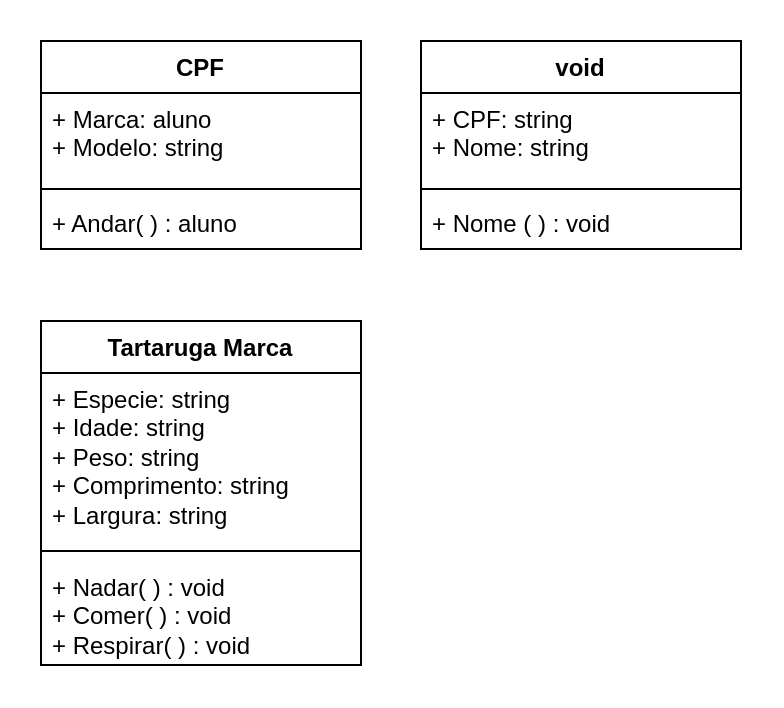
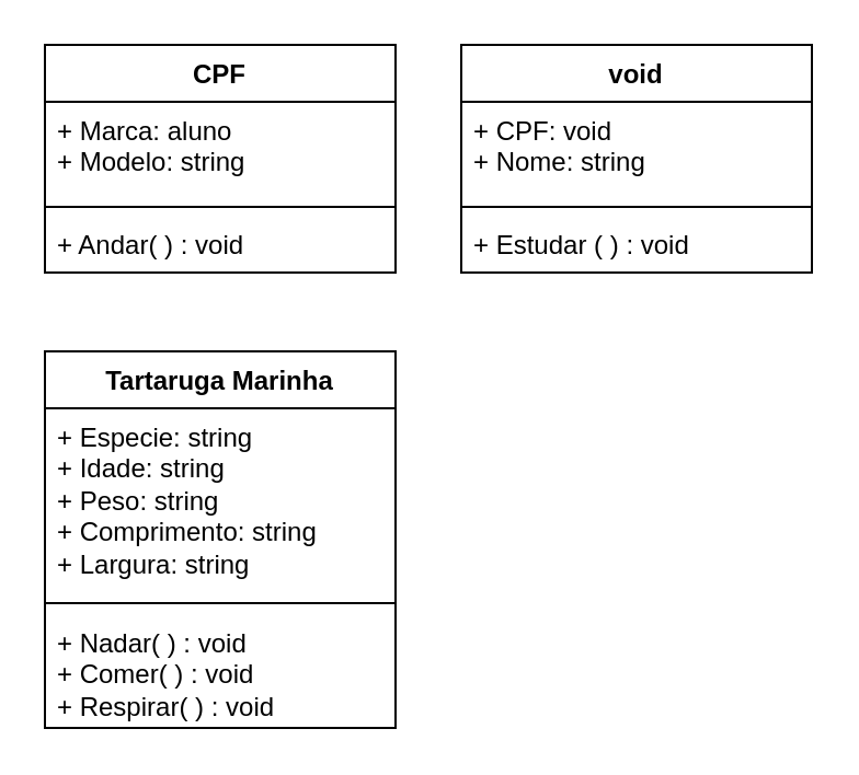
  <mxCell id="0" />
  <mxCell id="1" parent="0" />
  <mxCell id="2" value="void" style="swimlane;fontStyle=1;align=center;verticalAlign=top;childLayout=stackLayout;horizontal=1;startSize=26;horizontalStack=0;resizeParent=1;resizeParentMax=0;resizeLast=0;collapsible=1;marginBottom=0;whiteSpace=wrap;html=1;" parent="1" vertex="1"><mxGeometry x="210" y="20" width="160" height="104" as="geometry" /></mxCell>
- <mxCell id="3" value="+ CPF: string&lt;br&gt;+ Nome: string" style="text;strokeColor=none;fillColor=none;align=left;verticalAlign=top;spacingLeft=4;spacingRight=4;overflow=hidden;rotatable=0;points=[[0,0.5],[1,0.5]];portConstraint=eastwest;whiteSpace=wrap;html=1;" parent="2" vertex="1"><mxGeometry y="26" width="160" height="44" as="geometry" /></mxCell>
+ <mxCell id="3" value="+ CPF: void&lt;br&gt;+ Nome: string" style="text;strokeColor=none;fillColor=none;align=left;verticalAlign=top;spacingLeft=4;spacingRight=4;overflow=hidden;rotatable=0;points=[[0,0.5],[1,0.5]];portConstraint=eastwest;whiteSpace=wrap;html=1;" parent="2" vertex="1"><mxGeometry y="26" width="160" height="44" as="geometry" /></mxCell>
  <mxCell id="4" value="" style="line;strokeWidth=1;fillColor=none;align=left;verticalAlign=middle;spacingTop=-1;spacingLeft=3;spacingRight=3;rotatable=0;labelPosition=right;points=[];portConstraint=eastwest;strokeColor=inherit;" parent="2" vertex="1"><mxGeometry y="70" width="160" height="8" as="geometry" /></mxCell>
- <mxCell id="5" value="+ Nome ( ) : void" style="text;strokeColor=none;fillColor=none;align=left;verticalAlign=top;spacingLeft=4;spacingRight=4;overflow=hidden;rotatable=0;points=[[0,0.5],[1,0.5]];portConstraint=eastwest;whiteSpace=wrap;html=1;" parent="2" vertex="1"><mxGeometry y="78" width="160" height="26" as="geometry" /></mxCell>
+ <mxCell id="5" value="+ Estudar ( ) : void" style="text;strokeColor=none;fillColor=none;align=left;verticalAlign=top;spacingLeft=4;spacingRight=4;overflow=hidden;rotatable=0;points=[[0,0.5],[1,0.5]];portConstraint=eastwest;whiteSpace=wrap;html=1;" parent="2" vertex="1"><mxGeometry y="78" width="160" height="26" as="geometry" /></mxCell>
  <mxCell id="6" value="CPF" style="swimlane;fontStyle=1;align=center;verticalAlign=top;childLayout=stackLayout;horizontal=1;startSize=26;horizontalStack=0;resizeParent=1;resizeParentMax=0;resizeLast=0;collapsible=1;marginBottom=0;whiteSpace=wrap;html=1;" parent="1" vertex="1"><mxGeometry x="20" y="20" width="160" height="104" as="geometry" /></mxCell>
  <mxCell id="7" value="+ Marca: aluno&lt;br&gt;+ Modelo: string" style="text;strokeColor=none;fillColor=none;align=left;verticalAlign=top;spacingLeft=4;spacingRight=4;overflow=hidden;rotatable=0;points=[[0,0.5],[1,0.5]];portConstraint=eastwest;whiteSpace=wrap;html=1;" parent="6" vertex="1"><mxGeometry y="26" width="160" height="44" as="geometry" /></mxCell>
  <mxCell id="8" value="" style="line;strokeWidth=1;fillColor=none;align=left;verticalAlign=middle;spacingTop=-1;spacingLeft=3;spacingRight=3;rotatable=0;labelPosition=right;points=[];portConstraint=eastwest;strokeColor=inherit;" parent="6" vertex="1"><mxGeometry y="70" width="160" height="8" as="geometry" /></mxCell>
- <mxCell id="9" value="+ Andar( ) : aluno" style="text;strokeColor=none;fillColor=none;align=left;verticalAlign=top;spacingLeft=4;spacingRight=4;overflow=hidden;rotatable=0;points=[[0,0.5],[1,0.5]];portConstraint=eastwest;whiteSpace=wrap;html=1;" parent="6" vertex="1"><mxGeometry y="78" width="160" height="26" as="geometry" /></mxCell>
- <mxCell id="10" value="Tartaruga Marca" style="swimlane;fontStyle=1;align=center;verticalAlign=top;childLayout=stackLayout;horizontal=1;startSize=26;horizontalStack=0;resizeParent=1;resizeParentMax=0;resizeLast=0;collapsible=1;marginBottom=0;whiteSpace=wrap;html=1;" vertex="1" parent="1"><mxGeometry x="20" y="160" width="160" height="172" as="geometry" /></mxCell>
+ <mxCell id="9" value="+ Andar( ) : void" style="text;strokeColor=none;fillColor=none;align=left;verticalAlign=top;spacingLeft=4;spacingRight=4;overflow=hidden;rotatable=0;points=[[0,0.5],[1,0.5]];portConstraint=eastwest;whiteSpace=wrap;html=1;" parent="6" vertex="1"><mxGeometry y="78" width="160" height="26" as="geometry" /></mxCell>
+ <mxCell id="10" value="Tartaruga Marinha" style="swimlane;fontStyle=1;align=center;verticalAlign=top;childLayout=stackLayout;horizontal=1;startSize=26;horizontalStack=0;resizeParent=1;resizeParentMax=0;resizeLast=0;collapsible=1;marginBottom=0;whiteSpace=wrap;html=1;" vertex="1" parent="1"><mxGeometry x="20" y="160" width="160" height="172" as="geometry" /></mxCell>
  <mxCell id="11" value="+ Especie: string&lt;br&gt;+ Idade: string&lt;br&gt;+ Peso: string&lt;br&gt;+ Comprimento: string&lt;br&gt;+ Largura: string&amp;nbsp;&lt;br&gt;" style="text;strokeColor=none;fillColor=none;align=left;verticalAlign=top;spacingLeft=4;spacingRight=4;overflow=hidden;rotatable=0;points=[[0,0.5],[1,0.5]];portConstraint=eastwest;whiteSpace=wrap;html=1;" vertex="1" parent="10"><mxGeometry y="26" width="160" height="84" as="geometry" /></mxCell>
  <mxCell id="12" value="" style="line;strokeWidth=1;fillColor=none;align=left;verticalAlign=middle;spacingTop=-1;spacingLeft=3;spacingRight=3;rotatable=0;labelPosition=right;points=[];portConstraint=eastwest;strokeColor=inherit;" vertex="1" parent="10"><mxGeometry y="110" width="160" height="10" as="geometry" /></mxCell>
  <mxCell id="13" value="+ Nadar( ) : void&lt;br&gt;+ Comer( ) : void&lt;br&gt;+ Respirar( ) : void" style="text;strokeColor=none;fillColor=none;align=left;verticalAlign=top;spacingLeft=4;spacingRight=4;overflow=hidden;rotatable=0;points=[[0,0.5],[1,0.5]];portConstraint=eastwest;whiteSpace=wrap;html=1;" vertex="1" parent="10"><mxGeometry y="120" width="160" height="52" as="geometry" /></mxCell>
